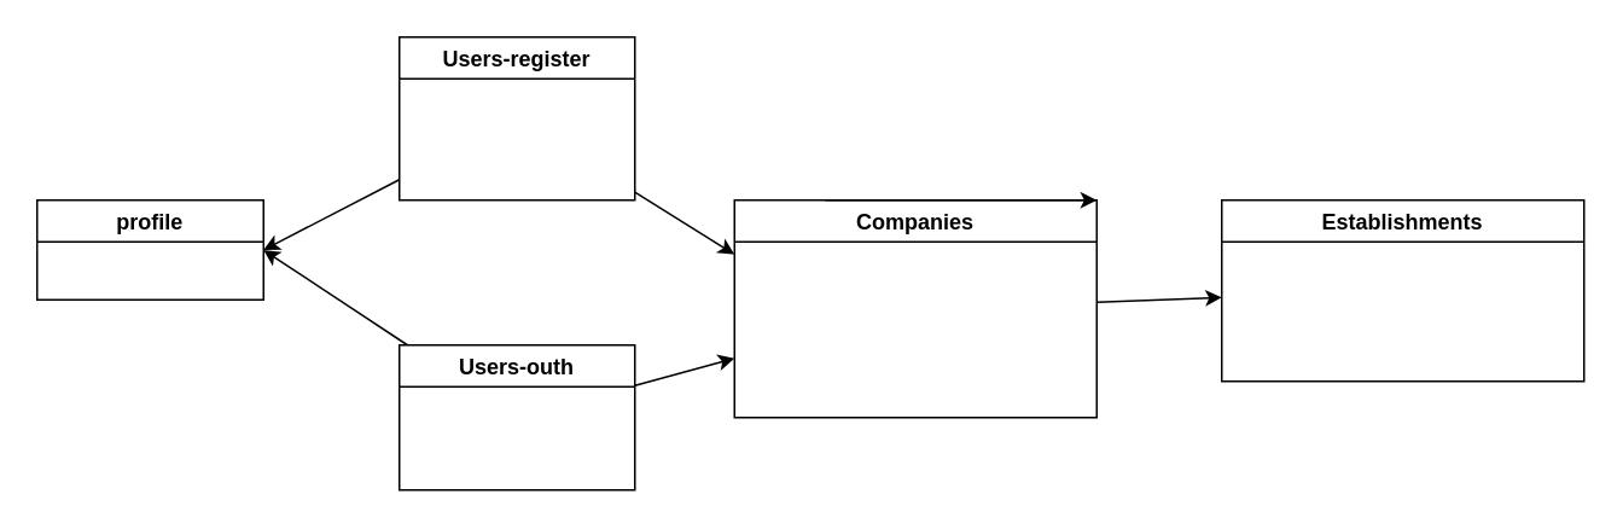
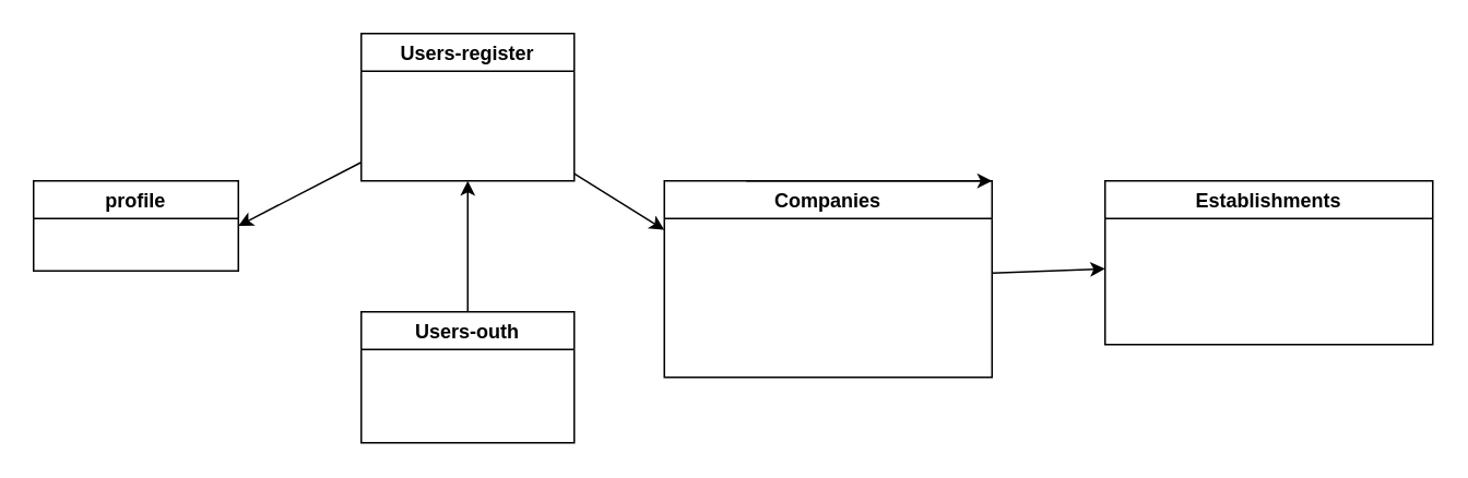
  <mxCell id="0" />
  <mxCell id="1" parent="0" />
- <mxCell id="2" value="" style="edgeStyle=none;html=1;" parent="1" source="4" target="6" edge="1"><mxGeometry relative="1" as="geometry" /></mxCell>
- <mxCell id="3" style="edgeStyle=none;html=1;entryX=1;entryY=0.5;entryDx=0;entryDy=0;" edge="1" parent="1" source="4" target="12"><mxGeometry relative="1" as="geometry" /></mxCell>
+ <mxCell id="2" value="" style="edgeStyle=none;html=1;" parent="1" source="4" target="11" edge="1"><mxGeometry relative="1" as="geometry" /></mxCell>
  <mxCell id="4" value="Users-outh" style="swimlane;" parent="1" vertex="1"><mxGeometry x="220" y="190" width="130" height="80" as="geometry" /></mxCell>
  <mxCell id="5" value="" style="edgeStyle=none;html=1;" parent="1" source="6" target="7" edge="1"><mxGeometry relative="1" as="geometry" /></mxCell>
  <mxCell id="6" value="Companies" style="swimlane;" parent="1" vertex="1"><mxGeometry x="405" y="110" width="200" height="120" as="geometry" /></mxCell>
  <mxCell id="7" value="Establishments" style="swimlane;" parent="1" vertex="1"><mxGeometry x="674" y="110" width="200" height="100" as="geometry" /></mxCell>
  <mxCell id="8" style="edgeStyle=none;html=1;exitX=0.25;exitY=0;exitDx=0;exitDy=0;entryX=1;entryY=0;entryDx=0;entryDy=0;" edge="1" parent="1" source="6" target="6"><mxGeometry relative="1" as="geometry" /></mxCell>
  <mxCell id="9" style="edgeStyle=none;html=1;entryX=0;entryY=0.25;entryDx=0;entryDy=0;" edge="1" parent="1" source="11" target="6"><mxGeometry relative="1" as="geometry" /></mxCell>
  <mxCell id="10" style="edgeStyle=none;html=1;entryX=1;entryY=0.5;entryDx=0;entryDy=0;" edge="1" parent="1" source="11" target="12"><mxGeometry relative="1" as="geometry" /></mxCell>
  <mxCell id="11" value="Users-register" style="swimlane;" vertex="1" parent="1"><mxGeometry x="220" y="20" width="130" height="90" as="geometry" /></mxCell>
  <mxCell id="12" value="profile" style="swimlane;" vertex="1" parent="1"><mxGeometry x="20" y="110" width="125" height="55" as="geometry" /></mxCell>
